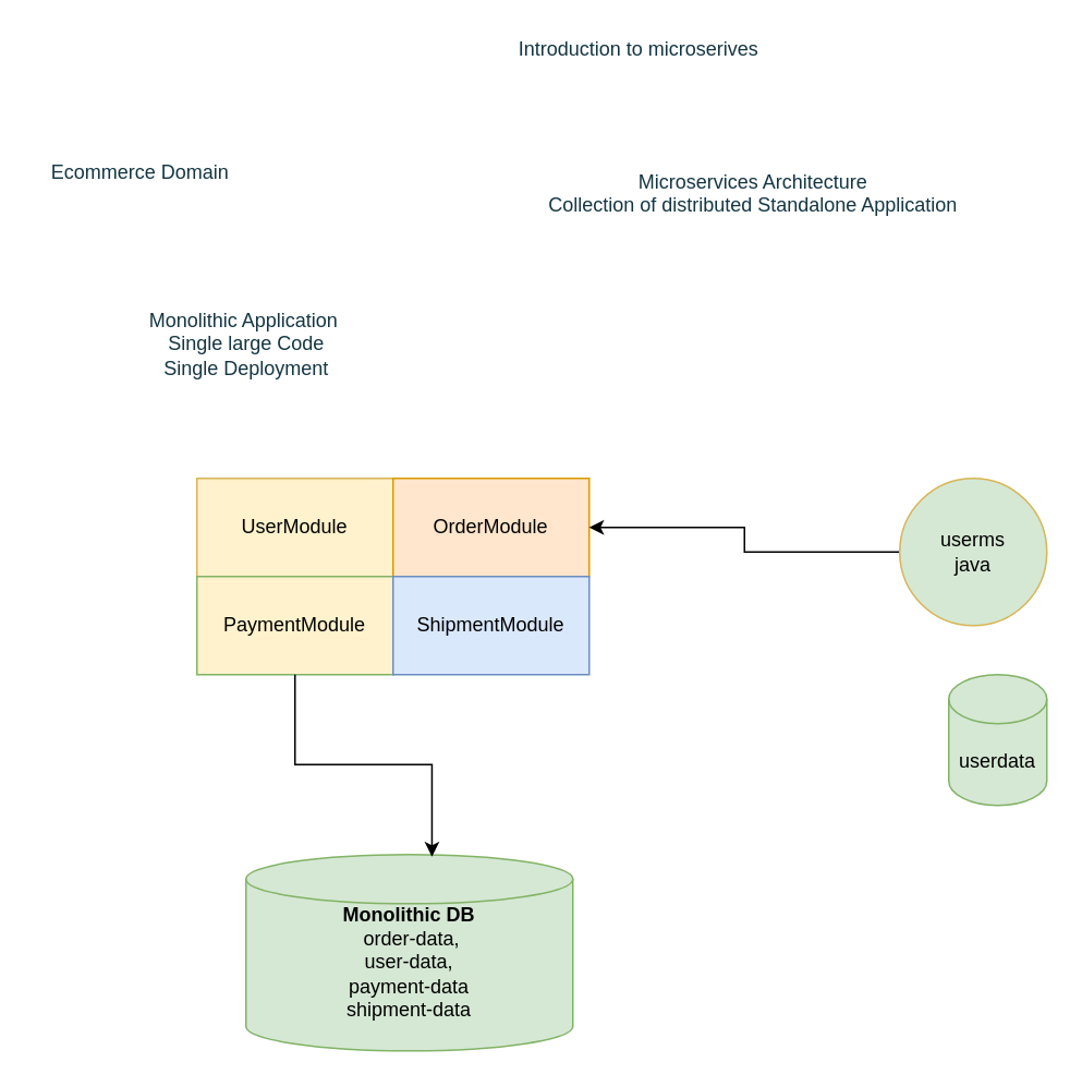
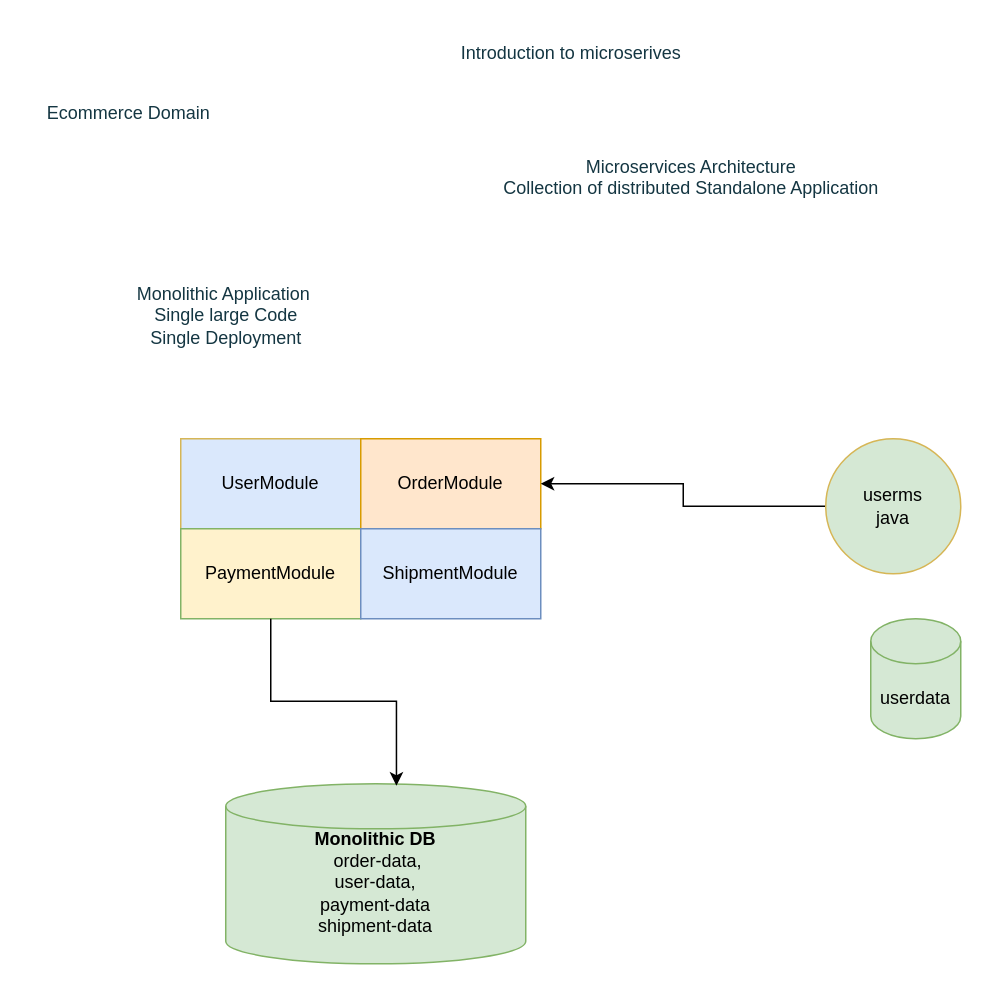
  <mxCell id="0" />
  <mxCell id="1" parent="0" />
- <mxCell id="2" value="Introduction to microserives" style="text;html=1;align=center;verticalAlign=middle;resizable=0;points=[];autosize=1;strokeColor=none;fillColor=none;labelBackgroundColor=none;fontColor=#143642;" parent="1" vertex="1"><mxGeometry x="305" y="15" width="170" height="30" as="geometry" /></mxCell>
- <mxCell id="3" value="Ecommerce Domain&lt;div&gt;&lt;br&gt;&lt;/div&gt;" style="text;html=1;align=center;verticalAlign=middle;resizable=0;points=[];autosize=1;strokeColor=none;fillColor=none;labelBackgroundColor=none;fontColor=#143642;" parent="1" vertex="1"><mxGeometry x="20" y="92" width="130" height="40" as="geometry" /></mxCell>
+ <mxCell id="2" value="Introduction to microserives" style="text;html=1;align=center;verticalAlign=middle;resizable=0;points=[];autosize=1;strokeColor=none;fillColor=none;labelBackgroundColor=none;fontColor=#143642;" parent="1" vertex="1"><mxGeometry x="295" y="20" width="170" height="30" as="geometry" /></mxCell>
+ <mxCell id="3" value="Ecommerce Domain&lt;div&gt;&lt;br&gt;&lt;/div&gt;" style="text;html=1;align=center;verticalAlign=middle;resizable=0;points=[];autosize=1;strokeColor=none;fillColor=none;labelBackgroundColor=none;fontColor=#143642;" parent="1" vertex="1"><mxGeometry x="20" y="62" width="130" height="40" as="geometry" /></mxCell>
  <mxCell id="4" value="Monolithic Application&amp;nbsp;&lt;div&gt;Single large Code&lt;/div&gt;&lt;div&gt;Single Deployment&lt;/div&gt;&lt;div&gt;&lt;br&gt;&lt;/div&gt;" style="text;html=1;align=center;verticalAlign=middle;resizable=0;points=[];autosize=1;strokeColor=none;fillColor=none;labelBackgroundColor=none;fontColor=#143642;" parent="1" vertex="1"><mxGeometry x="80" y="182" width="140" height="70" as="geometry" /></mxCell>
  <mxCell id="5" value="Microservices Architecture&lt;div&gt;Collection of distributed Standalone Application&lt;/div&gt;&lt;div&gt;&lt;br&gt;&lt;/div&gt;" style="text;html=1;align=center;verticalAlign=middle;resizable=0;points=[];autosize=1;strokeColor=none;fillColor=none;labelBackgroundColor=none;fontColor=#143642;" parent="1" vertex="1"><mxGeometry x="325" y="95" width="270" height="60" as="geometry" /></mxCell>
- <mxCell id="6" value="UserModule" style="rounded=0;whiteSpace=wrap;html=1;fillColor=#fff2cc;strokeColor=#d6b656;" vertex="1" parent="1"><mxGeometry x="120" y="292" width="120" height="60" as="geometry" /></mxCell>
+ <mxCell id="6" value="UserModule" style="rounded=0;whiteSpace=wrap;html=1;fillColor=#dae8fc;strokeColor=#d6b656;" vertex="1" parent="1"><mxGeometry x="120" y="292" width="120" height="60" as="geometry" /></mxCell>
  <mxCell id="7" value="OrderModule" style="rounded=0;whiteSpace=wrap;html=1;fillColor=#ffe6cc;strokeColor=#d79b00;" vertex="1" parent="1"><mxGeometry x="240" y="292" width="120" height="60" as="geometry" /></mxCell>
  <mxCell id="8" value="PaymentModule" style="rounded=0;whiteSpace=wrap;html=1;fillColor=#fff2cc;strokeColor=#82b366;" vertex="1" parent="1"><mxGeometry x="120" y="352" width="120" height="60" as="geometry" /></mxCell>
  <mxCell id="9" value="ShipmentModule" style="rounded=0;whiteSpace=wrap;html=1;fillColor=#dae8fc;strokeColor=#6c8ebf;" vertex="1" parent="1"><mxGeometry x="240" y="352" width="120" height="60" as="geometry" /></mxCell>
  <mxCell id="10" value="&lt;b&gt;Monolithic DB&lt;/b&gt;&lt;div&gt;&amp;nbsp;order-data,&lt;/div&gt;&lt;div&gt;user-data,&lt;/div&gt;&lt;div&gt;payment-data&lt;/div&gt;&lt;div&gt;shipment-data&lt;/div&gt;&lt;div&gt;&lt;br&gt;&lt;/div&gt;" style="shape=cylinder3;whiteSpace=wrap;html=1;boundedLbl=1;backgroundOutline=1;size=15;fillColor=#d5e8d4;strokeColor=#82b366;" vertex="1" parent="1"><mxGeometry x="150" y="522" width="200" height="120" as="geometry" /></mxCell>
  <mxCell id="11" style="edgeStyle=orthogonalEdgeStyle;rounded=0;orthogonalLoop=1;jettySize=auto;html=1;entryX=0.569;entryY=0.011;entryDx=0;entryDy=0;entryPerimeter=0;" edge="1" parent="1" source="8" target="10"><mxGeometry relative="1" as="geometry" /></mxCell>
  <mxCell id="12" value="" style="edgeStyle=orthogonalEdgeStyle;rounded=0;orthogonalLoop=1;jettySize=auto;html=1;" edge="1" parent="1" source="13" target="7"><mxGeometry relative="1" as="geometry" /></mxCell>
  <mxCell id="13" value="userms&lt;div&gt;java&lt;/div&gt;" style="ellipse;whiteSpace=wrap;html=1;aspect=fixed;fillColor=#d5e8d4;strokeColor=#d6b656;" vertex="1" parent="1"><mxGeometry x="550" y="292" width="90" height="90" as="geometry" /></mxCell>
  <mxCell id="14" value="userdata" style="shape=cylinder3;whiteSpace=wrap;html=1;boundedLbl=1;backgroundOutline=1;size=15;fillColor=#d5e8d4;strokeColor=#82b366;" vertex="1" parent="1"><mxGeometry x="580" y="412" width="60" height="80" as="geometry" /></mxCell>
